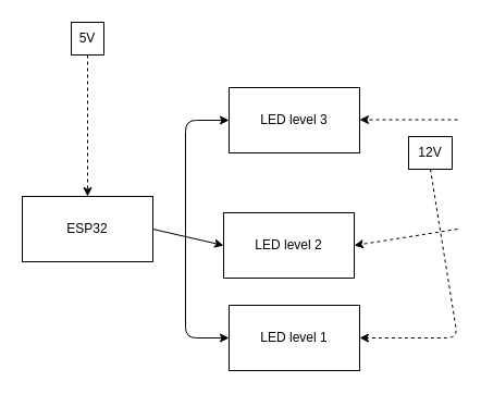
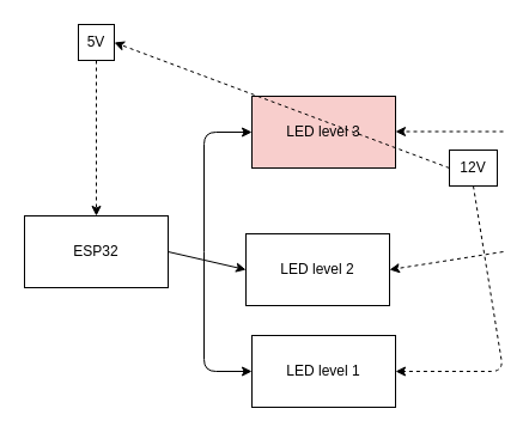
  <mxCell id="0" />
  <mxCell id="1" parent="0" />
  <mxCell id="2" value="ESP32" style="rounded=0;whiteSpace=wrap;html=1;" vertex="1" parent="1"><mxGeometry x="20" y="180" width="120" height="60" as="geometry" /></mxCell>
- <mxCell id="3" value="LED level 3" style="rounded=0;whiteSpace=wrap;html=1;" vertex="1" parent="1"><mxGeometry x="210" y="80" width="120" height="60" as="geometry" /></mxCell>
+ <mxCell id="3" value="LED level 3" style="rounded=0;whiteSpace=wrap;html=1;fillColor=#f8cecc;" vertex="1" parent="1"><mxGeometry x="210" y="80" width="120" height="60" as="geometry" /></mxCell>
  <mxCell id="4" value="LED level 2" style="rounded=0;whiteSpace=wrap;html=1;" vertex="1" parent="1"><mxGeometry x="205" y="195" width="120" height="60" as="geometry" /></mxCell>
  <mxCell id="5" value="LED level 1" style="rounded=0;whiteSpace=wrap;html=1;" vertex="1" parent="1"><mxGeometry x="210" y="280" width="120" height="60" as="geometry" /></mxCell>
  <mxCell id="6" value="5V" style="rounded=0;whiteSpace=wrap;html=1;" vertex="1" parent="1"><mxGeometry x="65" y="20" width="30" height="30" as="geometry" /></mxCell>
  <mxCell id="7" value="12V" style="rounded=0;whiteSpace=wrap;html=1;" vertex="1" parent="1"><mxGeometry x="375" y="125" width="40" height="30" as="geometry" /></mxCell>
+ <mxCell id="8" value="" style="endArrow=classic;html=1;entryX=1;entryY=0.5;entryDx=0;entryDy=0;exitX=0;exitY=0.5;exitDx=0;exitDy=0;dashed=1;" edge="1" parent="1" source="7" target="6"><mxGeometry width="50" height="50" relative="1" as="geometry"><mxPoint x="279" y="50" as="sourcePoint" /><mxPoint x="329" y="0" as="targetPoint" /></mxGeometry></mxCell>
  <mxCell id="9" value="" style="endArrow=classic;html=1;entryX=0.5;entryY=0;entryDx=0;entryDy=0;exitX=0.5;exitY=1;exitDx=0;exitDy=0;dashed=1;" edge="1" parent="1" source="6" target="2"><mxGeometry width="50" height="50" relative="1" as="geometry"><mxPoint x="295" y="100" as="sourcePoint" /><mxPoint x="-10" y="100" as="targetPoint" /></mxGeometry></mxCell>
  <mxCell id="10" value="" style="endArrow=classic;html=1;exitX=0.5;exitY=1;exitDx=0;exitDy=0;dashed=1;entryX=1;entryY=0.5;entryDx=0;entryDy=0;" edge="1" parent="1" source="7" target="5"><mxGeometry width="50" height="50" relative="1" as="geometry"><mxPoint x="435" y="90" as="sourcePoint" /><mxPoint x="420" y="310" as="targetPoint" /><Array as="points"><mxPoint x="420" y="310" /></Array></mxGeometry></mxCell>
  <mxCell id="11" value="" style="endArrow=classic;html=1;entryX=1;entryY=0.5;entryDx=0;entryDy=0;dashed=1;" edge="1" parent="1" target="4"><mxGeometry width="50" height="50" relative="1" as="geometry"><mxPoint x="420" y="210" as="sourcePoint" /><mxPoint x="360" y="275" as="targetPoint" /></mxGeometry></mxCell>
  <mxCell id="12" value="" style="endArrow=classic;html=1;entryX=1;entryY=0.5;entryDx=0;entryDy=0;dashed=1;" edge="1" parent="1"><mxGeometry width="50" height="50" relative="1" as="geometry"><mxPoint x="420" y="109.5" as="sourcePoint" /><mxPoint x="330" y="109.5" as="targetPoint" /></mxGeometry></mxCell>
  <mxCell id="13" value="" style="endArrow=classic;html=1;exitX=1;exitY=0.5;exitDx=0;exitDy=0;entryX=0;entryY=0.5;entryDx=0;entryDy=0;" edge="1" parent="1" source="2" target="4"><mxGeometry width="50" height="50" relative="1" as="geometry"><mxPoint x="140" y="220" as="sourcePoint" /><mxPoint x="190" y="170" as="targetPoint" /></mxGeometry></mxCell>
  <mxCell id="14" value="" style="endArrow=classic;html=1;entryX=0;entryY=0.5;entryDx=0;entryDy=0;" edge="1" parent="1" target="5"><mxGeometry width="50" height="50" relative="1" as="geometry"><mxPoint x="170" y="210" as="sourcePoint" /><mxPoint x="220" y="220" as="targetPoint" /><Array as="points"><mxPoint x="170" y="310" /></Array></mxGeometry></mxCell>
  <mxCell id="15" value="" style="endArrow=classic;html=1;entryX=0;entryY=0.5;entryDx=0;entryDy=0;" edge="1" parent="1" target="3"><mxGeometry width="50" height="50" relative="1" as="geometry"><mxPoint x="170" y="210" as="sourcePoint" /><mxPoint x="220" y="320" as="targetPoint" /><Array as="points"><mxPoint x="170" y="110" /></Array></mxGeometry></mxCell>
